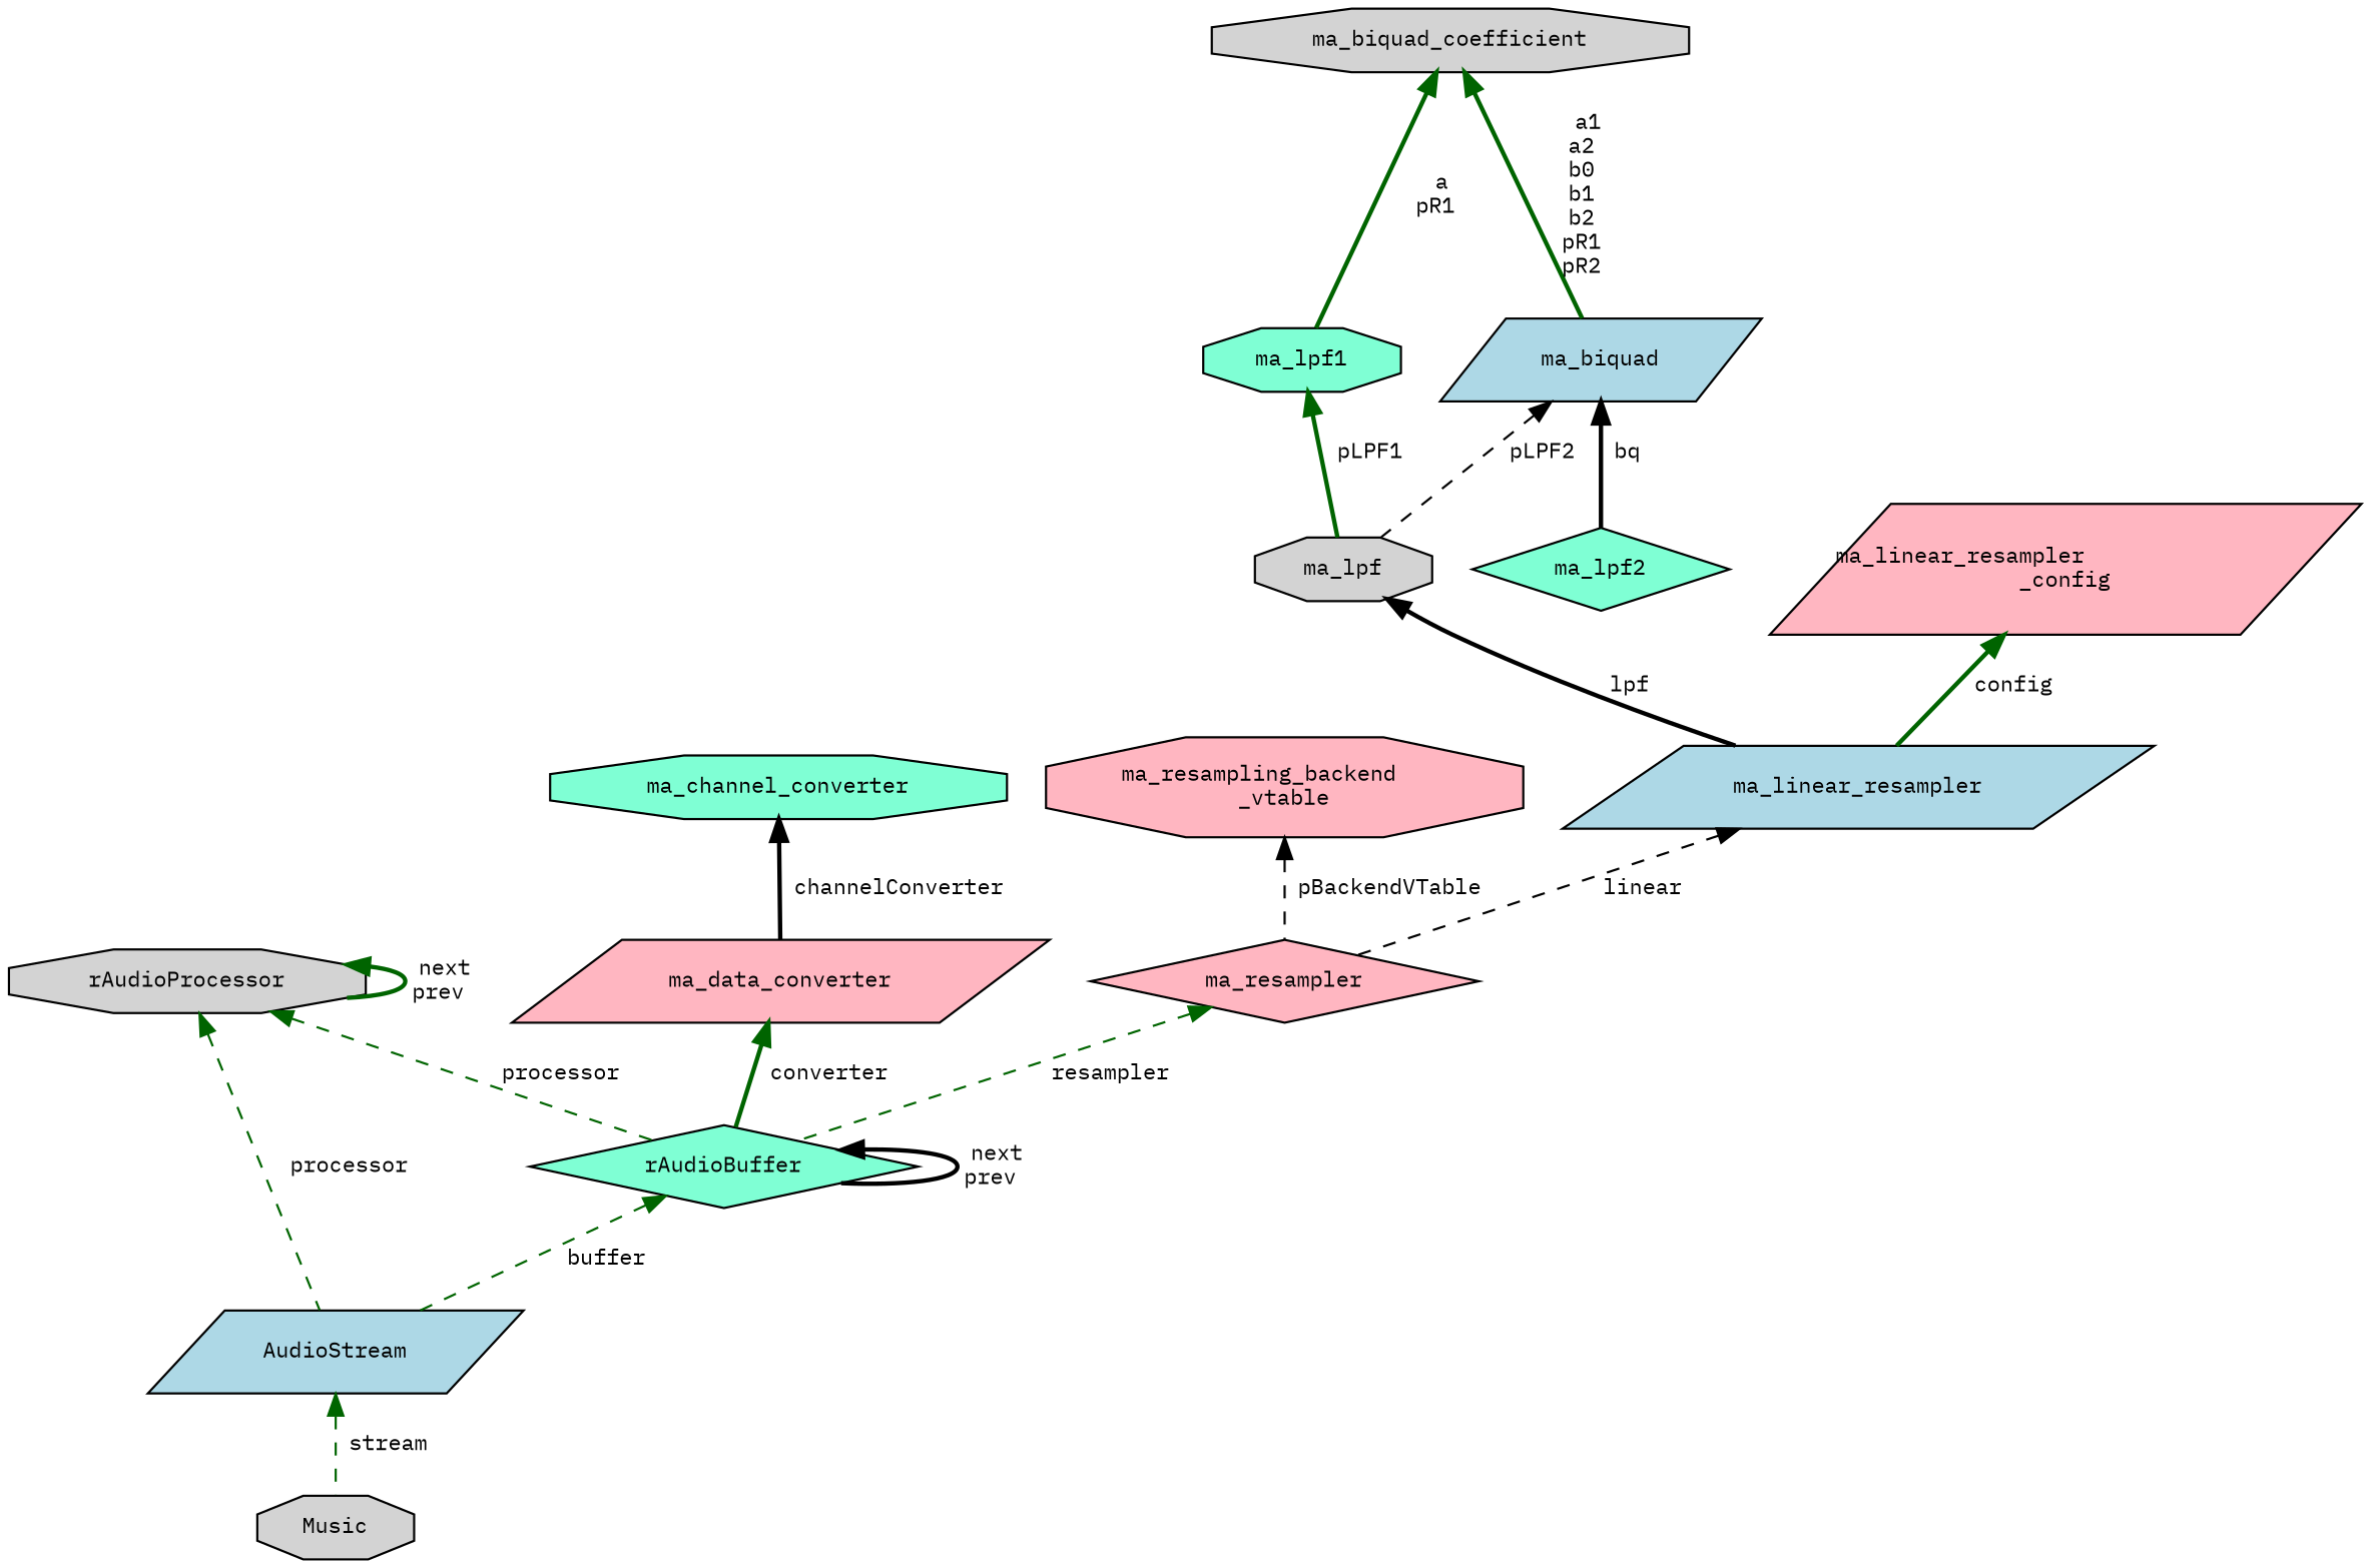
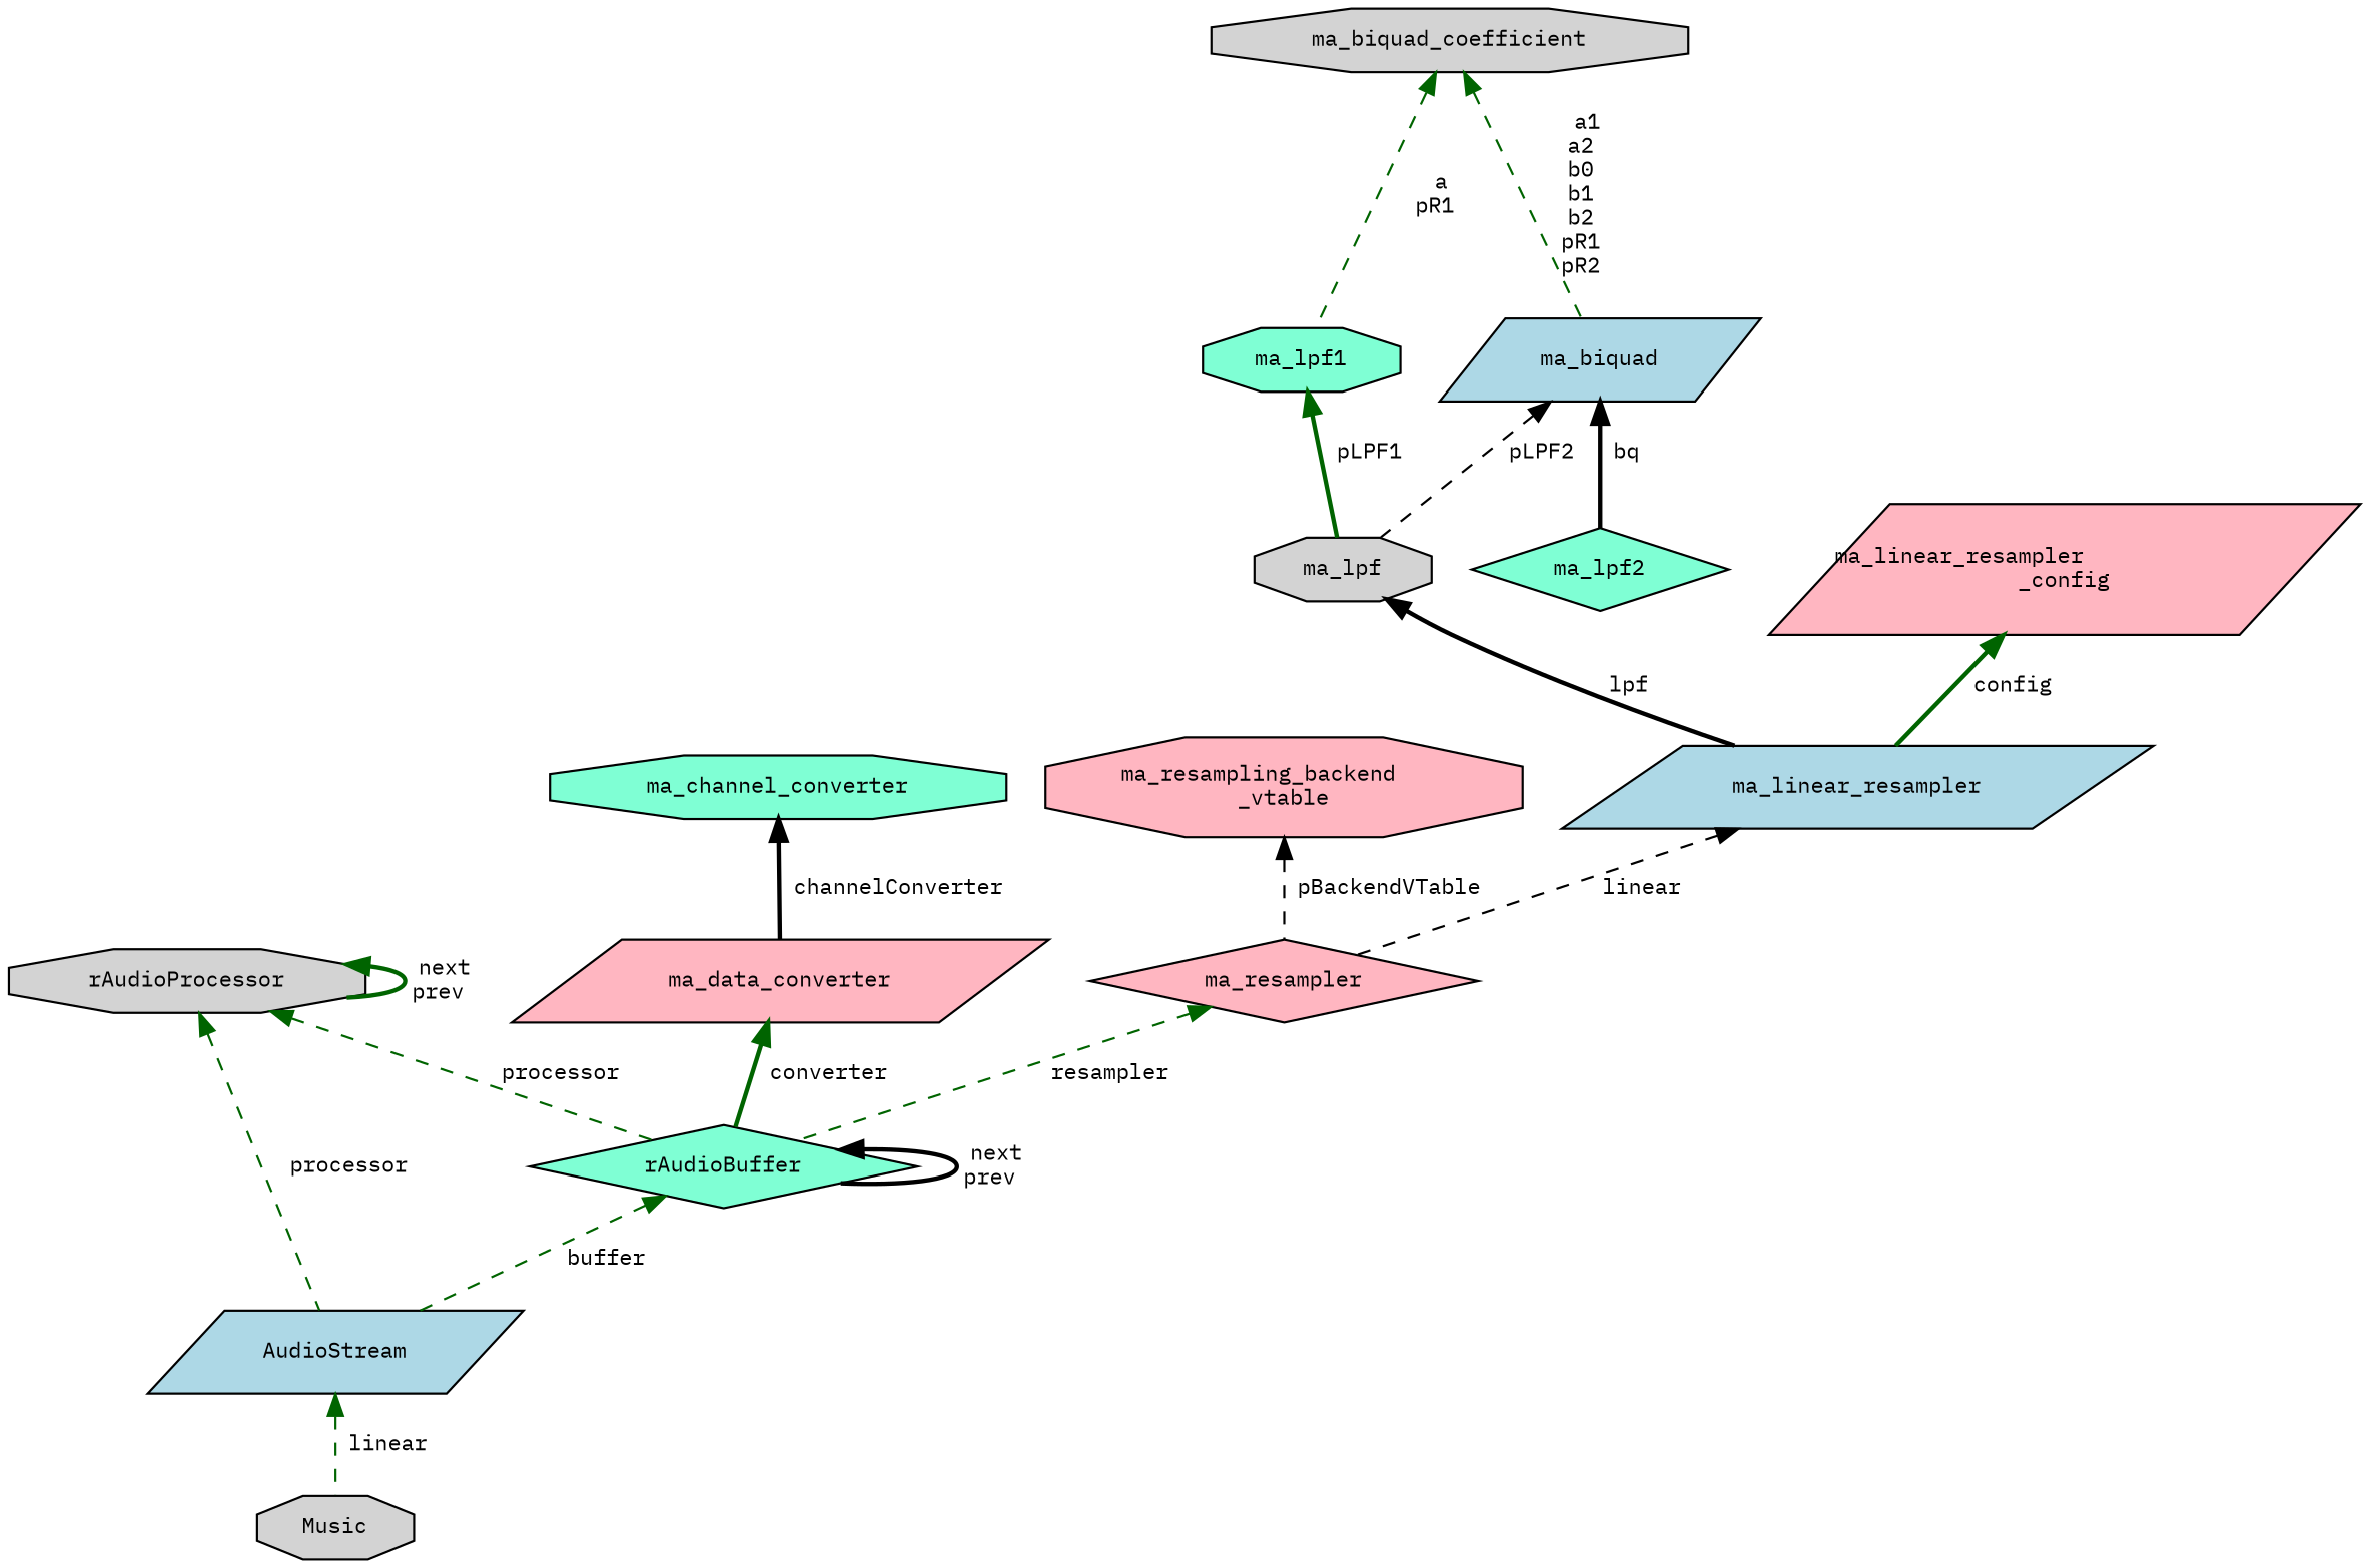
  digraph {
    fontname="IBM Plex Mono"
    node [color=black fillcolor=lightgrey fontname="IBM Plex Mono" fontsize=10 shape=octagon style=filled]
    edge [color=darkgreen dir=back fontname="IBM Plex Mono" fontsize=10 labelfontname=Helvetica labelfontsize=10 style=dashed]
    n1 [fontcolor=black height=0.2 label=Music width=0.4]
    n2 [fillcolor=lightblue height=0.2 label=AudioStream shape=parallelogram width=0.4]
    n3 [height=0.2 label=rAudioProcessor width=0.4]
    n4 [fillcolor=aquamarine height=0.2 label=rAudioBuffer shape=diamond width=0.4]
    n5 [fillcolor=lightpink height=0.2 label=ma_data_converter shape=parallelogram width=0.4]
    n6 [fillcolor=lightpink height=0.2 label=ma_resampler shape=diamond width=0.4]
    n7 [fillcolor=lightpink height=0.2 label="ma_resampling_backend\l_vtable" width=0.4]
    n8 [fillcolor=lightblue height=0.2 label=ma_linear_resampler shape=parallelogram width=0.4]
    n9 [height=0.2 label=ma_lpf width=0.4]
    n10 [fillcolor=aquamarine height=0.2 label=ma_lpf1 width=0.4]
    n11 [height=0.2 label=ma_biquad_coefficient width=0.4]
    n12 [fillcolor=lightblue height=0.2 label=ma_biquad shape=parallelogram width=0.4]
    n13 [fillcolor=aquamarine height=0.2 label=ma_lpf2 shape=diamond width=0.4]
    n14 [fillcolor=lightpink height=0.2 label="ma_linear_resampler\l_config" shape=parallelogram width=0.4]
    n15 [fillcolor=aquamarine height=0.2 label=ma_channel_converter width=0.4]
-   n2 -> n1 [label=" stream"]
+   n2 -> n1 [label=" linear"]
    n3 -> n2 [label=" processor"]
    n3 -> n3 [label=" next\nprev" style=bold]
    n3 -> n4 [label=" processor"]
    n4 -> n2 [label=" buffer"]
    n4 -> n4 [color=black label=" next\nprev" style=bold]
    n5 -> n4 [label=" converter" style=bold]
    n6 -> n4 [label=" resampler"]
    n7 -> n6 [color=black label=" pBackendVTable"]
    n8 -> n6 [color=black label=" linear"]
    n9 -> n8 [color=black label=" lpf" style=bold]
    n10 -> n9 [label=" pLPF1" style=bold]
-   n11 -> n10 [label=" a\npR1" style=bold]
-   n11 -> n12 [label=" a1\na2\nb0\nb1\nb2\npR1\npR2" style=bold]
+   n11 -> n10 [label=" a\npR1"]
+   n11 -> n12 [label=" a1\na2\nb0\nb1\nb2\npR1\npR2"]
    n12 -> n9 [color=black label=" pLPF2"]
    n12 -> n13 [color=black label=" bq" style=bold]
    n14 -> n8 [label=" config" style=bold]
    n15 -> n5 [color=black label=" channelConverter" style=bold]
  }
